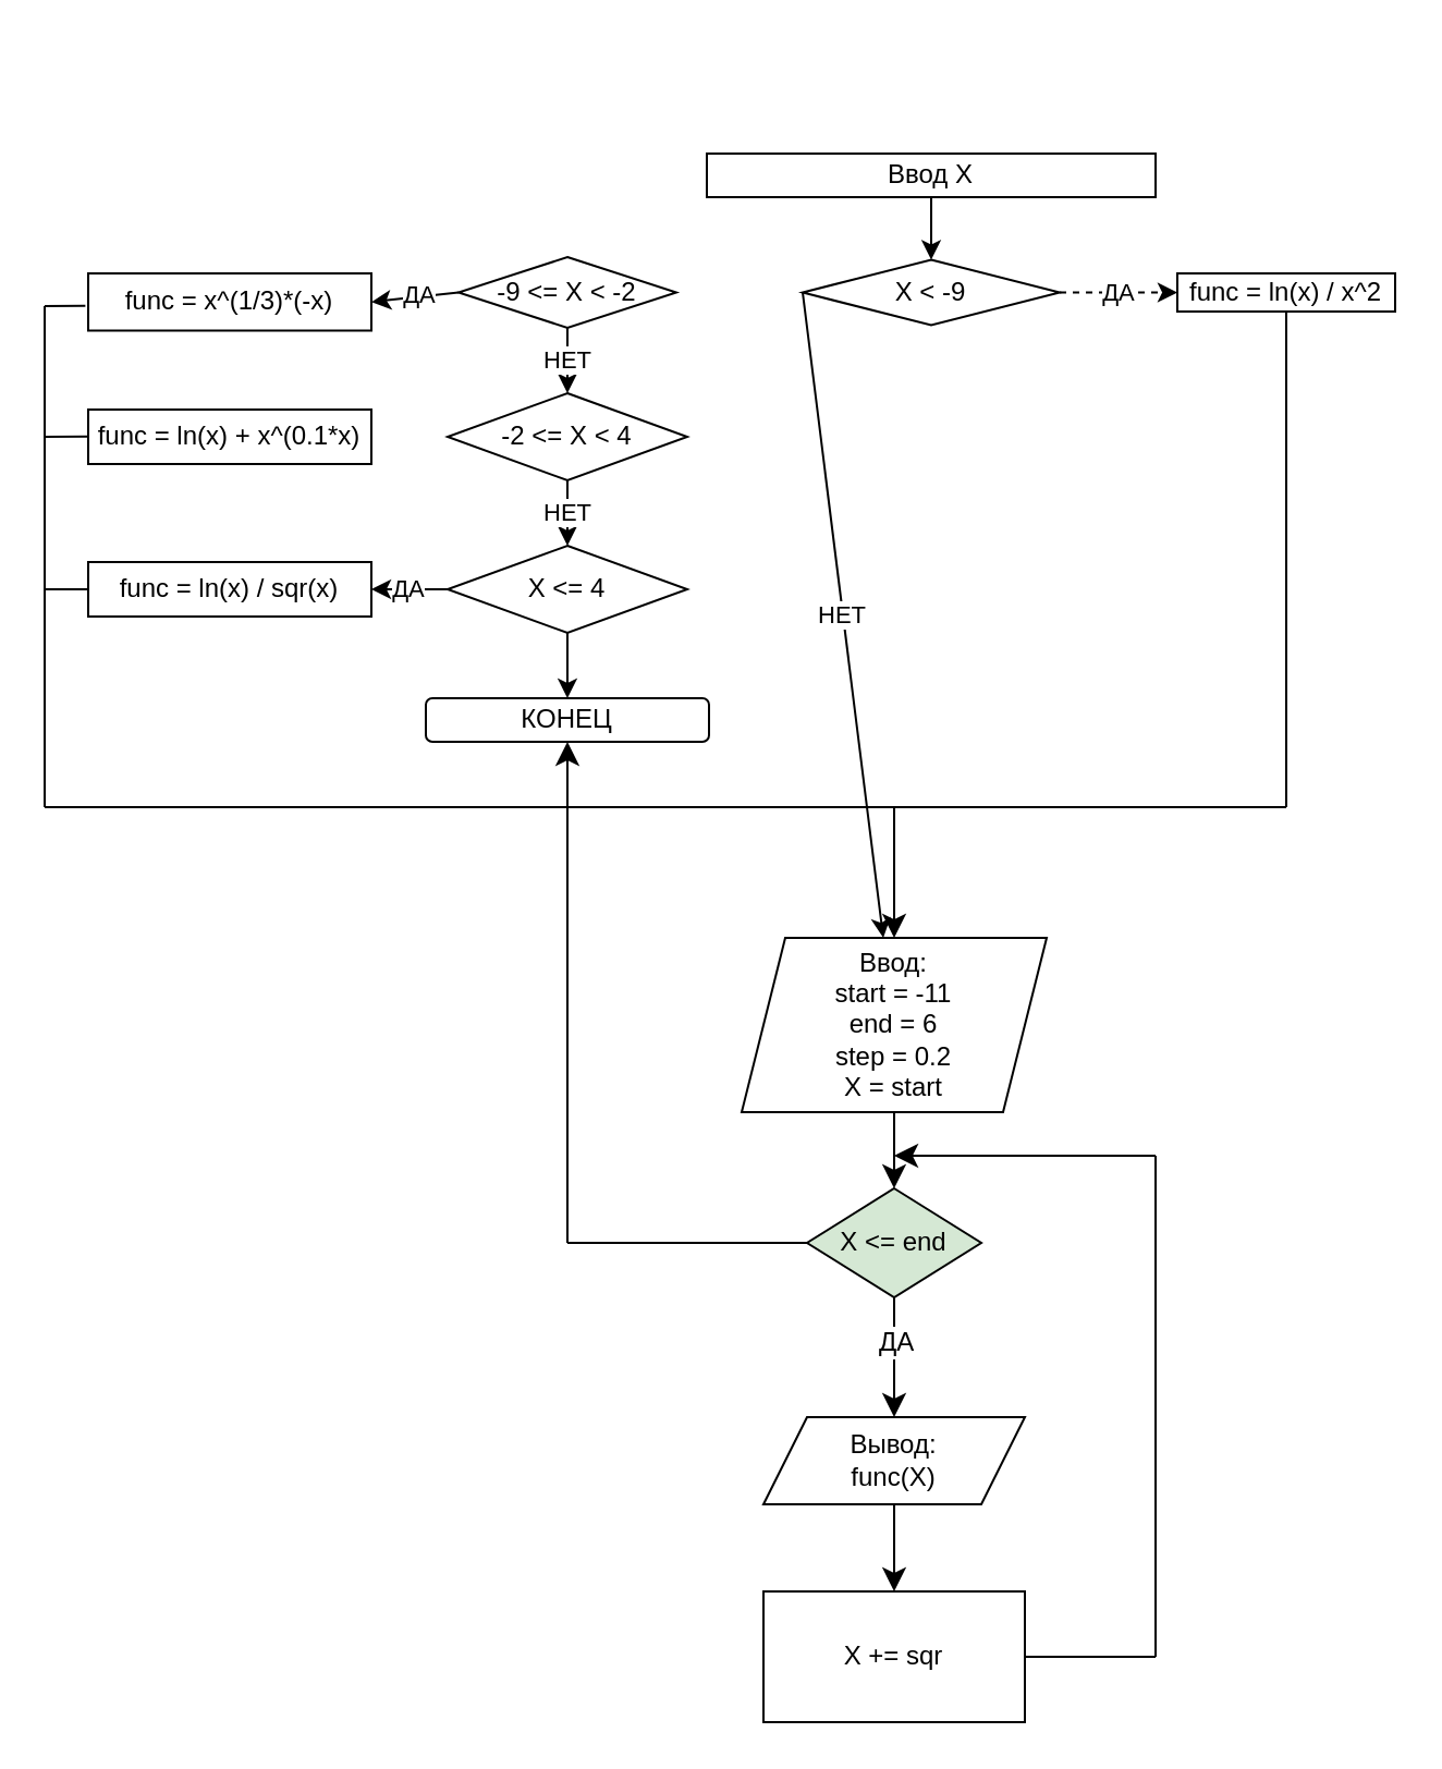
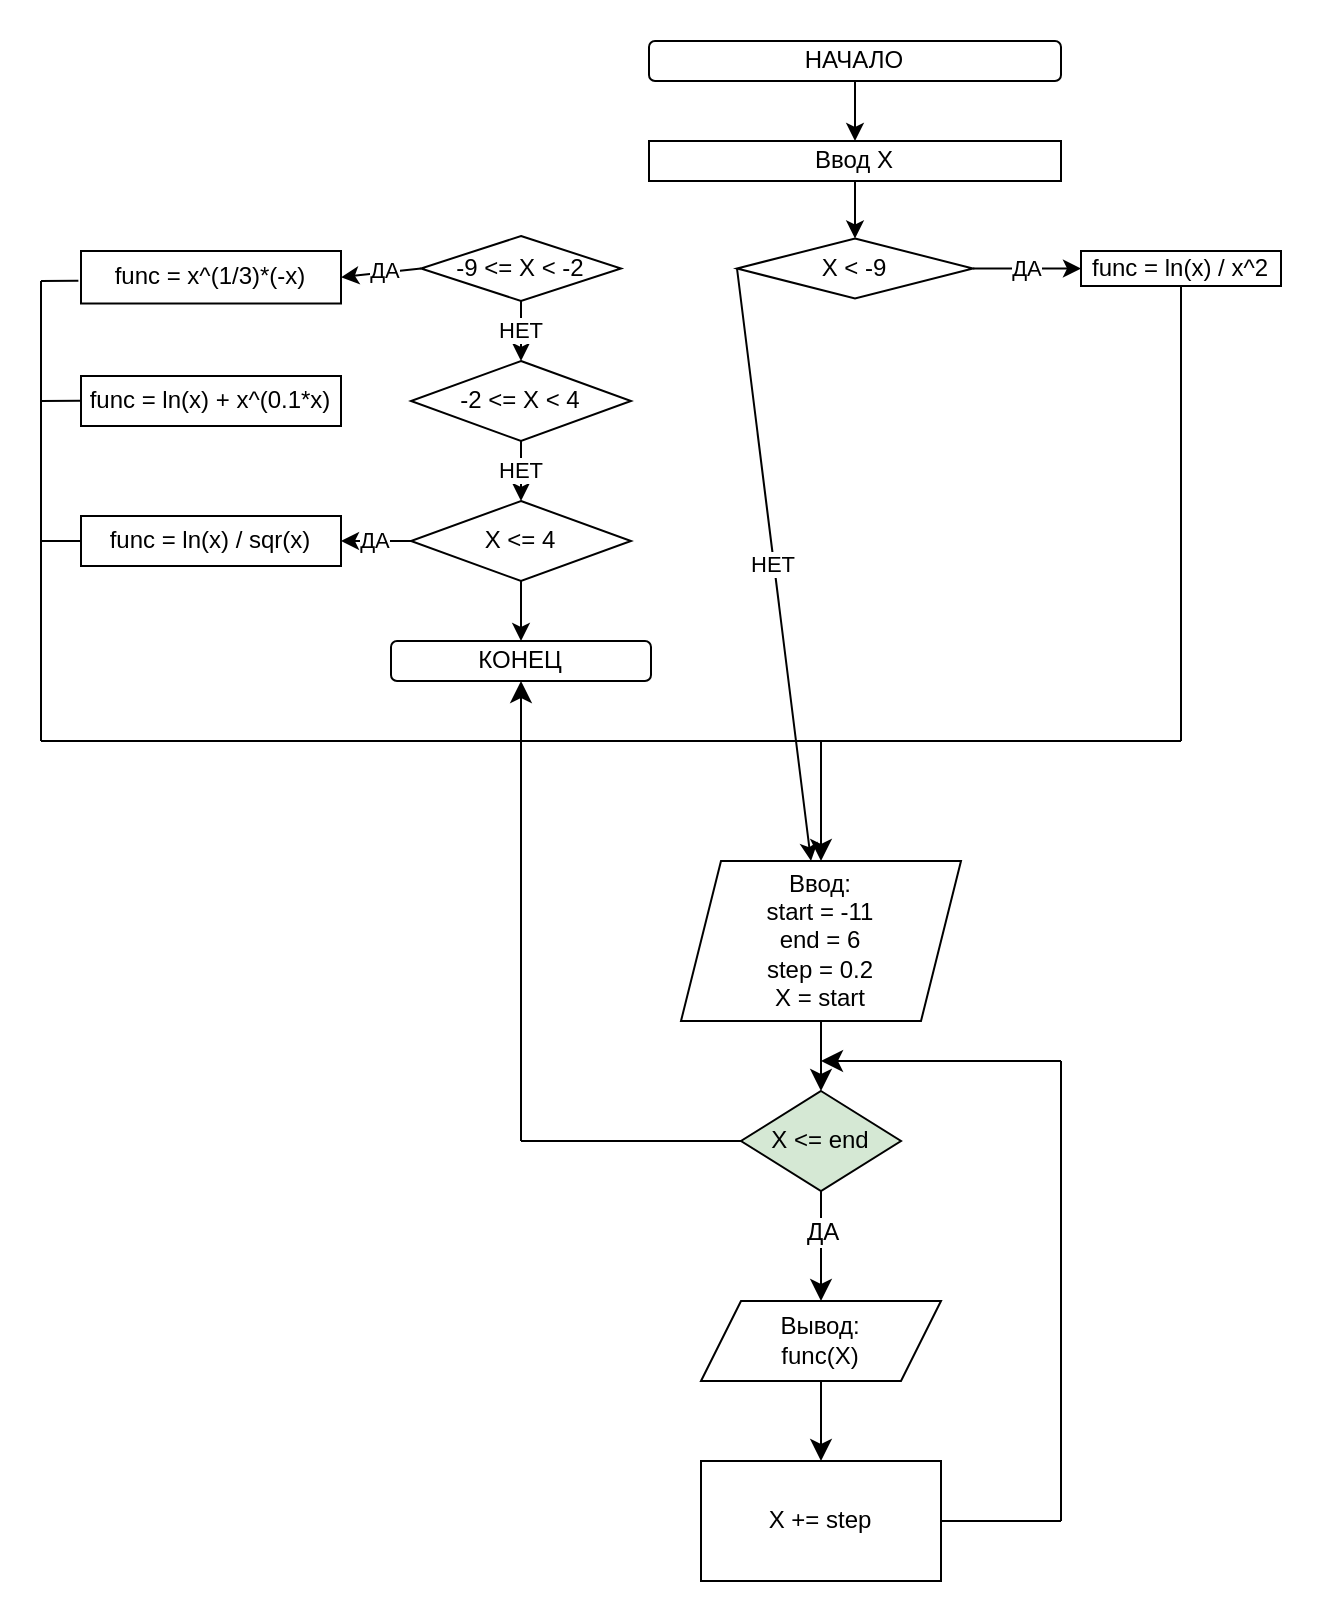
  <mxCell id="0" />
  <mxCell id="1" parent="0" />
+ <mxCell id="2" value="НАЧАЛО" style="rounded=1;whiteSpace=wrap;html=1;" vertex="1" parent="1"><mxGeometry x="324" y="20" width="206" height="20" as="geometry" /></mxCell>
  <mxCell id="3" value="Ввод X" style="rounded=0;whiteSpace=wrap;html=1;" vertex="1" parent="1"><mxGeometry x="324" y="70" width="206" height="20" as="geometry" /></mxCell>
+ <mxCell id="4" value="" style="endArrow=classic;html=1;rounded=0;exitX=0.5;exitY=1;exitDx=0;exitDy=0;entryX=0.5;entryY=0;entryDx=0;entryDy=0;" edge="1" parent="1" source="2" target="3"><mxGeometry width="50" height="50" relative="1" as="geometry"><mxPoint x="400" y="320" as="sourcePoint" /><mxPoint x="460" y="90" as="targetPoint" /></mxGeometry></mxCell>
  <mxCell id="5" value="X &amp;lt; -9" style="rhombus;whiteSpace=wrap;html=1;" vertex="1" parent="1"><mxGeometry x="368" y="118.75" width="118" height="30" as="geometry" /></mxCell>
  <mxCell id="6" value="" style="endArrow=classic;html=1;rounded=0;entryX=0.5;entryY=0;entryDx=0;entryDy=0;exitX=0.5;exitY=1;exitDx=0;exitDy=0;" edge="1" parent="1" source="3" target="5"><mxGeometry width="50" height="50" relative="1" as="geometry"><mxPoint x="380" y="190" as="sourcePoint" /><mxPoint x="430" y="140" as="targetPoint" /></mxGeometry></mxCell>
  <mxCell id="7" value="func = ln(x) / x^2" style="rounded=0;whiteSpace=wrap;html=1;" vertex="1" parent="1"><mxGeometry x="540" y="125" width="100" height="17.5" as="geometry" /></mxCell>
- <mxCell id="8" value="ДА" style="endArrow=classic;html=1;rounded=0;entryX=0;entryY=0.5;entryDx=0;entryDy=0;exitX=1;exitY=0.5;exitDx=0;exitDy=0;dashed=1;" edge="1" parent="1" source="5" target="7"><mxGeometry width="50" height="50" relative="1" as="geometry"><mxPoint x="440" y="250" as="sourcePoint" /><mxPoint x="490" y="200" as="targetPoint" /></mxGeometry></mxCell>
+ <mxCell id="8" value="ДА" style="endArrow=classic;html=1;rounded=0;entryX=0;entryY=0.5;entryDx=0;entryDy=0;exitX=1;exitY=0.5;exitDx=0;exitDy=0;" edge="1" parent="1" source="5" target="7"><mxGeometry width="50" height="50" relative="1" as="geometry"><mxPoint x="440" y="250" as="sourcePoint" /><mxPoint x="490" y="200" as="targetPoint" /></mxGeometry></mxCell>
  <mxCell id="9" value="-9 &amp;lt;= X &amp;lt; -2" style="rhombus;whiteSpace=wrap;html=1;" vertex="1" parent="1"><mxGeometry x="210" y="117.5" width="100" height="32.5" as="geometry" /></mxCell>
  <mxCell id="10" value="НЕТ" style="endArrow=classic;html=1;rounded=0;exitX=0;exitY=0.5;exitDx=0;exitDy=0;" edge="1" parent="1" source="5" target="35"><mxGeometry width="50" height="50" relative="1" as="geometry"><mxPoint x="420" y="230" as="sourcePoint" /><mxPoint x="470" y="180" as="targetPoint" /></mxGeometry></mxCell>
  <mxCell id="11" value="func = x^(1/3)*(-x)" style="rounded=0;whiteSpace=wrap;html=1;" vertex="1" parent="1"><mxGeometry x="40" y="125" width="130" height="26.25" as="geometry" /></mxCell>
  <mxCell id="12" value="" style="endArrow=classic;html=1;rounded=0;entryX=1;entryY=0.5;entryDx=0;entryDy=0;exitX=0;exitY=0.5;exitDx=0;exitDy=0;" edge="1" parent="1" source="9" target="11"><mxGeometry width="50" height="50" relative="1" as="geometry"><mxPoint x="230" y="210" as="sourcePoint" /><mxPoint x="280" y="160" as="targetPoint" /></mxGeometry></mxCell>
  <mxCell id="13" value="ДА" style="edgeLabel;html=1;align=center;verticalAlign=middle;resizable=0;points=[];" vertex="1" connectable="0" parent="12"><mxGeometry x="-0.092" y="-1" relative="1" as="geometry"><mxPoint as="offset" /></mxGeometry></mxCell>
  <mxCell id="14" value="-2 &amp;lt;= X &amp;lt; 4" style="rhombus;whiteSpace=wrap;html=1;" vertex="1" parent="1"><mxGeometry x="205" y="180" width="110" height="40" as="geometry" /></mxCell>
  <mxCell id="15" value="НЕТ" style="endArrow=classic;html=1;rounded=0;entryX=0.5;entryY=0;entryDx=0;entryDy=0;exitX=0.5;exitY=1;exitDx=0;exitDy=0;" edge="1" parent="1" source="9" target="14"><mxGeometry width="50" height="50" relative="1" as="geometry"><mxPoint x="230" y="210" as="sourcePoint" /><mxPoint x="280" y="160" as="targetPoint" /></mxGeometry></mxCell>
  <mxCell id="16" value="func = ln(x) + x^(0.1*x)" style="rounded=0;whiteSpace=wrap;html=1;" vertex="1" parent="1"><mxGeometry x="40" y="187.5" width="130" height="25" as="geometry" /></mxCell>
  <mxCell id="17" value="X &amp;lt;= 4" style="rhombus;whiteSpace=wrap;html=1;" vertex="1" parent="1"><mxGeometry x="205" y="250" width="110" height="40" as="geometry" /></mxCell>
  <mxCell id="18" value="НЕТ" style="endArrow=classic;html=1;rounded=0;entryX=0.5;entryY=0;entryDx=0;entryDy=0;exitX=0.5;exitY=1;exitDx=0;exitDy=0;" edge="1" parent="1" source="14" target="17"><mxGeometry width="50" height="50" relative="1" as="geometry"><mxPoint x="230" y="210" as="sourcePoint" /><mxPoint x="280" y="160" as="targetPoint" /></mxGeometry></mxCell>
  <mxCell id="19" value="func&lt;span style=&quot;background-color: transparent; color: light-dark(rgb(0, 0, 0), rgb(255, 255, 255));&quot;&gt;&amp;nbsp;= ln(x) / sqr(x)&lt;/span&gt;" style="rounded=0;whiteSpace=wrap;html=1;" vertex="1" parent="1"><mxGeometry x="40" y="257.5" width="130" height="25" as="geometry" /></mxCell>
  <mxCell id="20" value="ДА" style="endArrow=classic;html=1;rounded=0;entryX=1;entryY=0.5;entryDx=0;entryDy=0;exitX=0;exitY=0.5;exitDx=0;exitDy=0;" edge="1" parent="1" source="17" target="19"><mxGeometry width="50" height="50" relative="1" as="geometry"><mxPoint x="230" y="320" as="sourcePoint" /><mxPoint x="280" y="270" as="targetPoint" /></mxGeometry></mxCell>
  <mxCell id="21" value="КОНЕЦ" style="rounded=1;whiteSpace=wrap;html=1;" vertex="1" parent="1"><mxGeometry x="195" y="320" width="130" height="20" as="geometry" /></mxCell>
  <mxCell id="22" value="" style="endArrow=classic;html=1;rounded=0;entryX=0.5;entryY=0;entryDx=0;entryDy=0;exitX=0.5;exitY=1;exitDx=0;exitDy=0;" edge="1" parent="1" source="17" target="21"><mxGeometry width="50" height="50" relative="1" as="geometry"><mxPoint x="230" y="320" as="sourcePoint" /><mxPoint x="280" y="270" as="targetPoint" /></mxGeometry></mxCell>
  <mxCell id="23" value="" style="endArrow=none;html=1;rounded=0;fontSize=12;startSize=8;endSize=8;curved=1;entryX=-0.01;entryY=0.567;entryDx=0;entryDy=0;entryPerimeter=0;" edge="1" parent="1" target="11"><mxGeometry width="50" height="50" relative="1" as="geometry"><mxPoint x="20" y="140" as="sourcePoint" /><mxPoint x="90" y="150" as="targetPoint" /></mxGeometry></mxCell>
  <mxCell id="24" value="" style="endArrow=none;html=1;rounded=0;fontSize=12;startSize=8;endSize=8;curved=1;entryX=-0.01;entryY=0.567;entryDx=0;entryDy=0;entryPerimeter=0;" edge="1" parent="1"><mxGeometry width="50" height="50" relative="1" as="geometry"><mxPoint x="20" y="200" as="sourcePoint" /><mxPoint x="40" y="199.9" as="targetPoint" /></mxGeometry></mxCell>
  <mxCell id="25" value="" style="endArrow=none;html=1;rounded=0;fontSize=12;startSize=8;endSize=8;curved=1;entryX=0;entryY=0.5;entryDx=0;entryDy=0;" edge="1" parent="1" target="19"><mxGeometry width="50" height="50" relative="1" as="geometry"><mxPoint x="20" y="270" as="sourcePoint" /><mxPoint x="39" y="260" as="targetPoint" /></mxGeometry></mxCell>
  <mxCell id="26" value="" style="endArrow=none;html=1;rounded=0;fontSize=12;startSize=8;endSize=8;curved=1;" edge="1" parent="1"><mxGeometry width="50" height="50" relative="1" as="geometry"><mxPoint x="20" y="370" as="sourcePoint" /><mxPoint x="20" y="140" as="targetPoint" /></mxGeometry></mxCell>
  <mxCell id="27" value="" style="endArrow=none;html=1;rounded=0;fontSize=12;startSize=8;endSize=8;curved=1;entryX=0.5;entryY=1;entryDx=0;entryDy=0;" edge="1" parent="1" target="7"><mxGeometry width="50" height="50" relative="1" as="geometry"><mxPoint x="590" y="370" as="sourcePoint" /><mxPoint x="600" y="230" as="targetPoint" /></mxGeometry></mxCell>
  <mxCell id="28" value="" style="endArrow=none;html=1;rounded=0;fontSize=12;startSize=8;endSize=8;curved=1;" edge="1" parent="1"><mxGeometry width="50" height="50" relative="1" as="geometry"><mxPoint x="430" y="370" as="sourcePoint" /><mxPoint x="20" y="370" as="targetPoint" /></mxGeometry></mxCell>
  <mxCell id="29" value="" style="endArrow=none;html=1;rounded=0;fontSize=12;startSize=8;endSize=8;curved=1;" edge="1" parent="1"><mxGeometry width="50" height="50" relative="1" as="geometry"><mxPoint x="430" y="370" as="sourcePoint" /><mxPoint x="590" y="370" as="targetPoint" /></mxGeometry></mxCell>
  <mxCell id="30" value="" style="endArrow=classic;html=1;rounded=0;fontSize=12;startSize=8;endSize=8;curved=1;entryX=0.5;entryY=0;entryDx=0;entryDy=0;" edge="1" parent="1"><mxGeometry width="50" height="50" relative="1" as="geometry"><mxPoint x="410" y="370" as="sourcePoint" /><mxPoint x="410" y="430" as="targetPoint" /></mxGeometry></mxCell>
  <mxCell id="31" value="" style="endArrow=classic;html=1;rounded=0;fontSize=12;startSize=8;endSize=8;curved=1;exitX=0.5;exitY=1;exitDx=0;exitDy=0;entryX=0.5;entryY=0;entryDx=0;entryDy=0;" edge="1" parent="1" source="35" target="32"><mxGeometry width="50" height="50" relative="1" as="geometry"><mxPoint x="410" y="520" as="sourcePoint" /><mxPoint x="410" y="550" as="targetPoint" /></mxGeometry></mxCell>
  <mxCell id="32" value="X &amp;lt;= end" style="rhombus;whiteSpace=wrap;html=1;fillColor=#d5e8d4;" vertex="1" parent="1"><mxGeometry x="370" y="545" width="80" height="50" as="geometry" /></mxCell>
  <mxCell id="33" value="" style="endArrow=classic;html=1;rounded=0;fontSize=12;startSize=8;endSize=8;curved=1;exitX=0.5;exitY=1;exitDx=0;exitDy=0;entryX=0.5;entryY=0;entryDx=0;entryDy=0;" edge="1" parent="1" source="32" target="36"><mxGeometry width="50" height="50" relative="1" as="geometry"><mxPoint x="350" y="630" as="sourcePoint" /><mxPoint x="410" y="630" as="targetPoint" /></mxGeometry></mxCell>
  <mxCell id="34" value="ДА" style="edgeLabel;html=1;align=center;verticalAlign=middle;resizable=0;points=[];fontSize=12;" connectable="0" vertex="1" parent="33"><mxGeometry x="-0.281" relative="1" as="geometry"><mxPoint as="offset" /></mxGeometry></mxCell>
  <mxCell id="35" value="Ввод:&lt;div&gt;start = -11&lt;/div&gt;&lt;div&gt;end = 6&lt;/div&gt;&lt;div&gt;step = 0.2&lt;/div&gt;&lt;div&gt;X = start&lt;/div&gt;" style="shape=parallelogram;perimeter=parallelogramPerimeter;whiteSpace=wrap;html=1;fixedSize=1;" vertex="1" parent="1"><mxGeometry x="340" y="430" width="140" height="80" as="geometry" /></mxCell>
  <mxCell id="36" value="Вывод:&lt;div&gt;func(X)&lt;/div&gt;" style="shape=parallelogram;perimeter=parallelogramPerimeter;whiteSpace=wrap;html=1;fixedSize=1;" vertex="1" parent="1"><mxGeometry x="350" y="650" width="120" height="40" as="geometry" /></mxCell>
- <mxCell id="37" value="X += sqr" style="rounded=0;whiteSpace=wrap;html=1;" vertex="1" parent="1"><mxGeometry x="350" y="730" width="120" height="60" as="geometry" /></mxCell>
+ <mxCell id="37" value="X += step" style="rounded=0;whiteSpace=wrap;html=1;" vertex="1" parent="1"><mxGeometry x="350" y="730" width="120" height="60" as="geometry" /></mxCell>
  <mxCell id="38" value="" style="endArrow=classic;html=1;rounded=0;fontSize=12;startSize=8;endSize=8;curved=1;entryX=0.5;entryY=0;entryDx=0;entryDy=0;exitX=0.5;exitY=1;exitDx=0;exitDy=0;" edge="1" parent="1" source="36" target="37"><mxGeometry width="50" height="50" relative="1" as="geometry"><mxPoint x="390" y="570" as="sourcePoint" /><mxPoint x="440" y="520" as="targetPoint" /></mxGeometry></mxCell>
  <mxCell id="39" value="" style="endArrow=none;html=1;rounded=0;fontSize=12;startSize=8;endSize=8;curved=1;exitX=1;exitY=0.5;exitDx=0;exitDy=0;" edge="1" parent="1" source="37"><mxGeometry width="50" height="50" relative="1" as="geometry"><mxPoint x="390" y="640" as="sourcePoint" /><mxPoint x="530" y="760" as="targetPoint" /></mxGeometry></mxCell>
  <mxCell id="40" value="" style="endArrow=none;html=1;rounded=0;fontSize=12;startSize=8;endSize=8;curved=1;" edge="1" parent="1"><mxGeometry width="50" height="50" relative="1" as="geometry"><mxPoint x="530" y="760" as="sourcePoint" /><mxPoint x="530" y="530" as="targetPoint" /></mxGeometry></mxCell>
  <mxCell id="41" value="" style="endArrow=classic;html=1;rounded=0;fontSize=12;startSize=8;endSize=8;curved=1;" edge="1" parent="1"><mxGeometry width="50" height="50" relative="1" as="geometry"><mxPoint x="530" y="530" as="sourcePoint" /><mxPoint x="410" y="530" as="targetPoint" /></mxGeometry></mxCell>
  <mxCell id="42" value="" style="endArrow=none;html=1;rounded=0;fontSize=12;startSize=8;endSize=8;curved=1;entryX=0;entryY=0.5;entryDx=0;entryDy=0;" edge="1" parent="1" target="32"><mxGeometry width="50" height="50" relative="1" as="geometry"><mxPoint x="260" y="570" as="sourcePoint" /><mxPoint x="270" y="490" as="targetPoint" /></mxGeometry></mxCell>
  <mxCell id="43" value="" style="endArrow=classic;html=1;rounded=0;fontSize=12;startSize=8;endSize=8;curved=1;entryX=0.5;entryY=1;entryDx=0;entryDy=0;" edge="1" parent="1" target="21"><mxGeometry width="50" height="50" relative="1" as="geometry"><mxPoint x="260" y="570" as="sourcePoint" /><mxPoint x="270" y="490" as="targetPoint" /></mxGeometry></mxCell>
